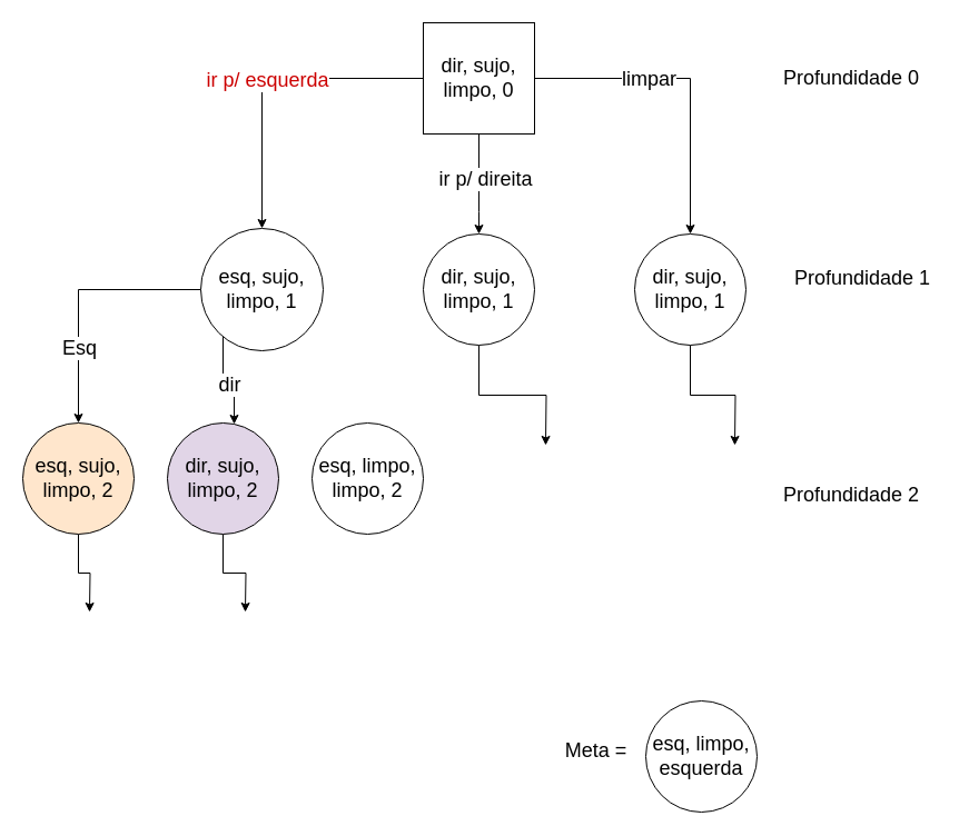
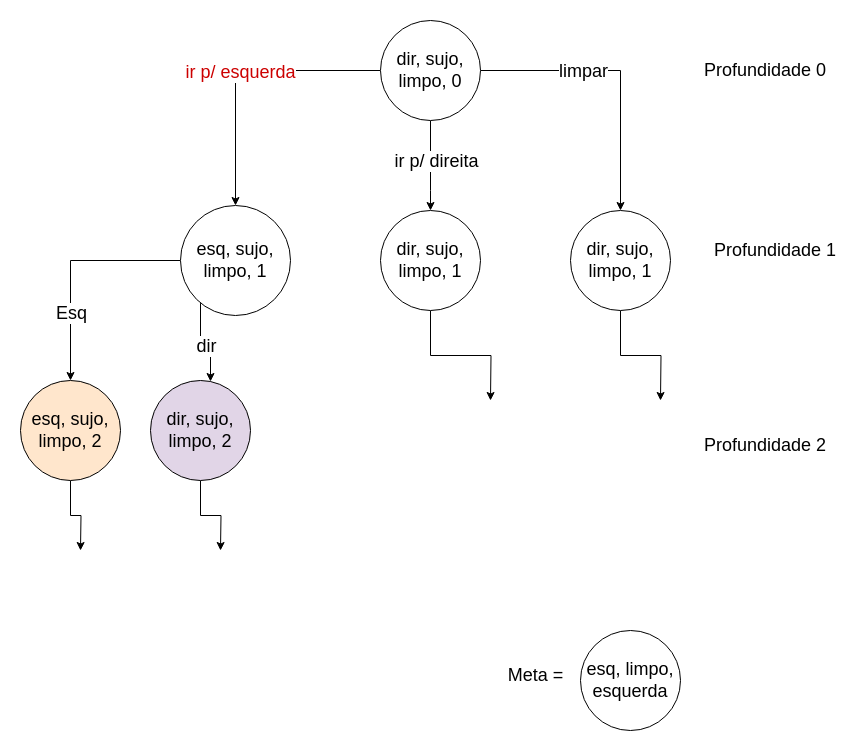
  <mxCell id="0" />
  <mxCell id="1" parent="0" />
  <mxCell id="2" style="edgeStyle=orthogonalEdgeStyle;rounded=0;orthogonalLoop=1;jettySize=auto;html=1;exitX=0;exitY=0.5;exitDx=0;exitDy=0;" edge="1" parent="1" source="8" target="13"><mxGeometry relative="1" as="geometry" /></mxCell>
  <mxCell id="3" value="&lt;font color=&quot;#cc0000&quot; style=&quot;font-size: 18px;&quot;&gt;ir p/ esquerda&lt;/font&gt;" style="edgeLabel;html=1;align=center;verticalAlign=middle;resizable=0;points=[];strokeColor=#FF0000;" vertex="1" connectable="0" parent="2"><mxGeometry x="0.01" y="1" relative="1" as="geometry"><mxPoint as="offset" /></mxGeometry></mxCell>
  <mxCell id="4" style="edgeStyle=orthogonalEdgeStyle;rounded=0;orthogonalLoop=1;jettySize=auto;html=1;exitX=0.5;exitY=1;exitDx=0;exitDy=0;" edge="1" parent="1" source="8" target="15"><mxGeometry relative="1" as="geometry"><Array as="points"><mxPoint x="430" y="190" /><mxPoint x="430" y="190" /></Array></mxGeometry></mxCell>
  <mxCell id="5" value="&lt;font style=&quot;font-size: 18px;&quot;&gt;ir p/ direita&lt;br&gt;&lt;/font&gt;" style="edgeLabel;html=1;align=center;verticalAlign=middle;resizable=0;points=[];" vertex="1" connectable="0" parent="4"><mxGeometry x="-0.103" y="5" relative="1" as="geometry"><mxPoint as="offset" /></mxGeometry></mxCell>
  <mxCell id="6" style="edgeStyle=orthogonalEdgeStyle;rounded=0;orthogonalLoop=1;jettySize=auto;html=1;" edge="1" parent="1" source="8" target="17"><mxGeometry relative="1" as="geometry" /></mxCell>
  <mxCell id="7" value="&lt;font style=&quot;font-size: 18px;&quot;&gt;limpar&lt;br&gt;&lt;/font&gt;" style="edgeLabel;html=1;align=center;verticalAlign=middle;resizable=0;points=[];" vertex="1" connectable="0" parent="6"><mxGeometry x="-0.274" relative="1" as="geometry"><mxPoint as="offset" /></mxGeometry></mxCell>
- <mxCell id="8" value="&lt;font style=&quot;font-size: 18px;&quot;&gt;dir, sujo, limpo, 0&lt;/font&gt;" style="whiteSpace=wrap;html=1;aspect=fixed;rounded=0;" vertex="1" parent="1"><mxGeometry x="380" y="20" width="100" height="100" as="geometry" /></mxCell>
+ <mxCell id="8" value="&lt;font style=&quot;font-size: 18px;&quot;&gt;dir, sujo, limpo, 0&lt;/font&gt;" style="ellipse;whiteSpace=wrap;html=1;aspect=fixed;" vertex="1" parent="1"><mxGeometry x="380" y="20" width="100" height="100" as="geometry" /></mxCell>
  <mxCell id="9" style="edgeStyle=orthogonalEdgeStyle;rounded=0;orthogonalLoop=1;jettySize=auto;html=1;" edge="1" parent="1" source="13" target="21"><mxGeometry relative="1" as="geometry" /></mxCell>
  <mxCell id="10" value="&lt;font style=&quot;font-size: 18px;&quot;&gt;Esq&lt;/font&gt;" style="edgeLabel;html=1;align=center;verticalAlign=middle;resizable=0;points=[];" vertex="1" connectable="0" parent="9"><mxGeometry x="0.408" relative="1" as="geometry"><mxPoint as="offset" /></mxGeometry></mxCell>
  <mxCell id="11" style="edgeStyle=orthogonalEdgeStyle;rounded=0;orthogonalLoop=1;jettySize=auto;html=1;" edge="1" parent="1" source="13" target="24"><mxGeometry relative="1" as="geometry"><Array as="points"><mxPoint x="200" y="348" /><mxPoint x="210" y="348" /></Array></mxGeometry></mxCell>
  <mxCell id="12" value="&lt;font style=&quot;font-size: 18px;&quot;&gt;dir&lt;/font&gt;" style="edgeLabel;html=1;align=center;verticalAlign=middle;resizable=0;points=[];" vertex="1" connectable="0" parent="11"><mxGeometry x="0.141" y="3" relative="1" as="geometry"><mxPoint as="offset" /></mxGeometry></mxCell>
  <mxCell id="13" value="&lt;font style=&quot;font-size: 18px;&quot;&gt;esq, sujo, limpo, 1&lt;/font&gt;" style="ellipse;whiteSpace=wrap;html=1;aspect=fixed;" vertex="1" parent="1"><mxGeometry x="180" y="205" width="110" height="110" as="geometry" /></mxCell>
  <mxCell id="14" style="edgeStyle=orthogonalEdgeStyle;rounded=0;orthogonalLoop=1;jettySize=auto;html=1;exitX=0.5;exitY=1;exitDx=0;exitDy=0;" edge="1" parent="1" source="15"><mxGeometry relative="1" as="geometry"><mxPoint x="490" y="400" as="targetPoint" /></mxGeometry></mxCell>
  <mxCell id="15" value="&lt;font style=&quot;font-size: 18px;&quot;&gt;dir, sujo, limpo, 1&lt;/font&gt;" style="ellipse;whiteSpace=wrap;html=1;aspect=fixed;" vertex="1" parent="1"><mxGeometry x="380" y="210" width="100" height="100" as="geometry" /></mxCell>
  <mxCell id="16" style="edgeStyle=orthogonalEdgeStyle;rounded=0;orthogonalLoop=1;jettySize=auto;html=1;exitX=0.5;exitY=1;exitDx=0;exitDy=0;" edge="1" parent="1" source="17"><mxGeometry relative="1" as="geometry"><mxPoint x="660" y="400" as="targetPoint" /></mxGeometry></mxCell>
  <mxCell id="17" value="&lt;font style=&quot;font-size: 18px;&quot;&gt;dir, sujo, limpo, 1&lt;/font&gt;" style="ellipse;whiteSpace=wrap;html=1;aspect=fixed;" vertex="1" parent="1"><mxGeometry x="570" y="210" width="100" height="100" as="geometry" /></mxCell>
  <mxCell id="18" value="&lt;font style=&quot;font-size: 18px;&quot;&gt;Profundidade 0&lt;/font&gt;" style="text;html=1;strokeColor=none;fillColor=none;align=center;verticalAlign=middle;whiteSpace=wrap;rounded=0;" vertex="1" parent="1"><mxGeometry x="700" y="55" width="130" height="30" as="geometry" /></mxCell>
  <mxCell id="19" value="&lt;font style=&quot;font-size: 18px;&quot;&gt;Profundidade 1&lt;/font&gt;" style="text;html=1;strokeColor=none;fillColor=none;align=center;verticalAlign=middle;whiteSpace=wrap;rounded=0;" vertex="1" parent="1"><mxGeometry x="710" y="235" width="130" height="30" as="geometry" /></mxCell>
  <mxCell id="20" style="edgeStyle=orthogonalEdgeStyle;rounded=0;orthogonalLoop=1;jettySize=auto;html=1;exitX=0.5;exitY=1;exitDx=0;exitDy=0;" edge="1" parent="1" source="21"><mxGeometry relative="1" as="geometry"><mxPoint x="80" y="550" as="targetPoint" /></mxGeometry></mxCell>
  <mxCell id="21" value="&lt;font style=&quot;font-size: 18px;&quot;&gt;esq, sujo, limpo, 2&lt;/font&gt;" style="ellipse;whiteSpace=wrap;html=1;aspect=fixed;fillColor=#ffe6cc;" vertex="1" parent="1"><mxGeometry x="20" y="380" width="100" height="100" as="geometry" /></mxCell>
  <mxCell id="22" value="&lt;font style=&quot;font-size: 18px;&quot;&gt;Profundidade 2&lt;/font&gt;" style="text;html=1;strokeColor=none;fillColor=none;align=center;verticalAlign=middle;whiteSpace=wrap;rounded=0;" vertex="1" parent="1"><mxGeometry x="700" y="430" width="130" height="30" as="geometry" /></mxCell>
  <mxCell id="23" style="edgeStyle=orthogonalEdgeStyle;rounded=0;orthogonalLoop=1;jettySize=auto;html=1;exitX=0.5;exitY=1;exitDx=0;exitDy=0;" edge="1" parent="1" source="24"><mxGeometry relative="1" as="geometry"><mxPoint x="220" y="550" as="targetPoint" /></mxGeometry></mxCell>
  <mxCell id="24" value="&lt;font style=&quot;font-size: 18px;&quot;&gt;dir, sujo, limpo, 2&lt;/font&gt;" style="ellipse;whiteSpace=wrap;html=1;aspect=fixed;fillColor=#e1d5e7;" vertex="1" parent="1"><mxGeometry x="150" y="380" width="100" height="100" as="geometry" /></mxCell>
  <mxCell id="25" value="&lt;font style=&quot;font-size: 18px;&quot;&gt;esq, limpo, esquerda&lt;/font&gt;" style="ellipse;whiteSpace=wrap;html=1;aspect=fixed;" vertex="1" parent="1"><mxGeometry x="580" y="630" width="100" height="100" as="geometry" /></mxCell>
- <mxCell id="26" value="&lt;font style=&quot;font-size: 18px;&quot;&gt;esq, limpo, limpo, 2&lt;/font&gt;" style="ellipse;whiteSpace=wrap;html=1;aspect=fixed;" vertex="1" parent="1"><mxGeometry x="280" y="380" width="100" height="100" as="geometry" /></mxCell>
  <mxCell id="27" value="&lt;font style=&quot;font-size: 18px;&quot;&gt;Meta =&amp;nbsp;&lt;/font&gt;" style="text;html=1;strokeColor=none;fillColor=none;align=center;verticalAlign=middle;whiteSpace=wrap;rounded=0;" vertex="1" parent="1"><mxGeometry x="473" y="660" width="130" height="30" as="geometry" /></mxCell>
  <mxCell id="28" style="edgeStyle=orthogonalEdgeStyle;rounded=0;orthogonalLoop=1;jettySize=auto;html=1;exitX=0.5;exitY=1;exitDx=0;exitDy=0;" edge="1" parent="1" source="27" target="27"><mxGeometry relative="1" as="geometry" /></mxCell>
